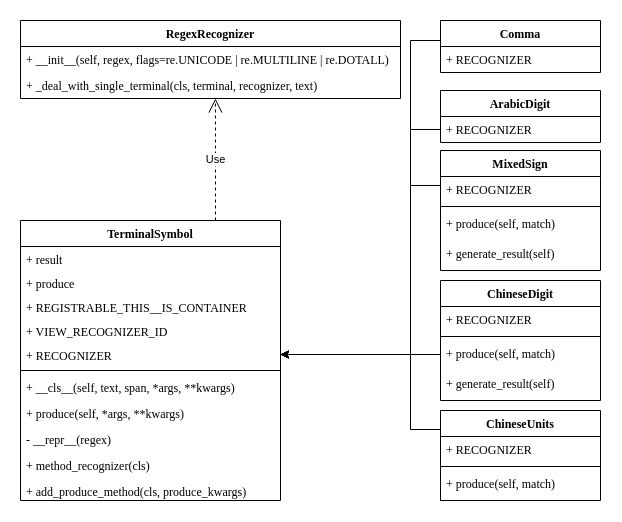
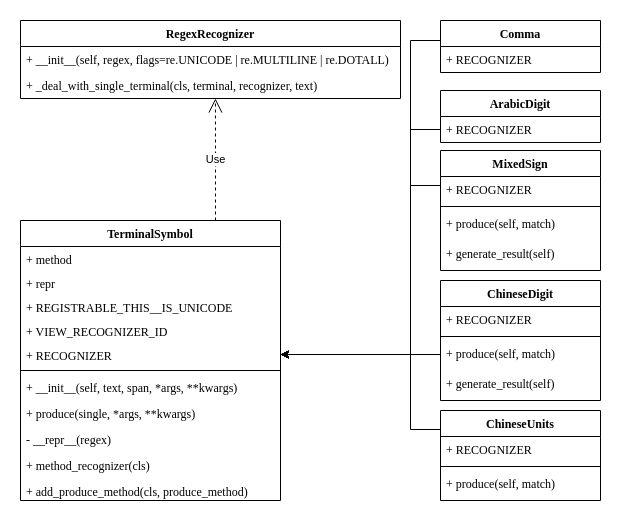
  <mxCell id="0" />
  <mxCell id="1" parent="0" />
  <mxCell id="2" value="ArabicDigit" style="swimlane;fontStyle=1;align=center;verticalAlign=top;childLayout=stackLayout;horizontal=1;startSize=26;horizontalStack=0;resizeParent=1;resizeParentMax=0;resizeLast=0;collapsible=1;marginBottom=0;fontFamily=Times New Roman;" parent="1" vertex="1"><mxGeometry x="440" y="90" width="160" height="52" as="geometry"><mxRectangle y="533" width="100" height="26" as="alternateBounds" /></mxGeometry></mxCell>
  <mxCell id="3" value="+ RECOGNIZER" style="text;strokeColor=none;fillColor=none;align=left;verticalAlign=top;spacingLeft=4;spacingRight=4;overflow=hidden;rotatable=0;points=[[0,0.5],[1,0.5]];portConstraint=eastwest;fontFamily=Times New Roman;" parent="2" vertex="1"><mxGeometry y="26" width="160" height="26" as="geometry" /></mxCell>
  <mxCell id="4" value="MixedSign" style="swimlane;fontStyle=1;align=center;verticalAlign=top;childLayout=stackLayout;horizontal=1;startSize=26;horizontalStack=0;resizeParent=1;resizeParentMax=0;resizeLast=0;collapsible=1;marginBottom=0;fontFamily=Times New Roman;" parent="1" vertex="1"><mxGeometry x="440" y="150" width="160" height="120" as="geometry" /></mxCell>
  <mxCell id="5" value="+ RECOGNIZER" style="text;strokeColor=none;fillColor=none;align=left;verticalAlign=top;spacingLeft=4;spacingRight=4;overflow=hidden;rotatable=0;points=[[0,0.5],[1,0.5]];portConstraint=eastwest;fontFamily=Times New Roman;" parent="4" vertex="1"><mxGeometry y="26" width="160" height="26" as="geometry" /></mxCell>
  <mxCell id="6" value="" style="line;strokeWidth=1;fillColor=none;align=left;verticalAlign=middle;spacingTop=-1;spacingLeft=3;spacingRight=3;rotatable=0;labelPosition=right;points=[];portConstraint=eastwest;fontFamily=Times New Roman;" parent="4" vertex="1"><mxGeometry y="52" width="160" height="8" as="geometry" /></mxCell>
  <mxCell id="7" value="+ produce(self, match)" style="text;strokeColor=none;fillColor=none;align=left;verticalAlign=top;spacingLeft=4;spacingRight=4;overflow=hidden;rotatable=0;points=[[0,0.5],[1,0.5]];portConstraint=eastwest;fontFamily=Times New Roman;" parent="4" vertex="1"><mxGeometry y="60" width="160" height="30" as="geometry" /></mxCell>
  <mxCell id="8" value="+ generate_result(self)" style="text;strokeColor=none;fillColor=none;align=left;verticalAlign=top;spacingLeft=4;spacingRight=4;overflow=hidden;rotatable=0;points=[[0,0.5],[1,0.5]];portConstraint=eastwest;fontFamily=Times New Roman;" parent="4" vertex="1"><mxGeometry y="90" width="160" height="30" as="geometry" /></mxCell>
  <mxCell id="9" style="edgeStyle=orthogonalEdgeStyle;rounded=0;orthogonalLoop=1;jettySize=auto;html=1;exitX=0;exitY=0.5;exitDx=0;exitDy=0;entryX=1;entryY=0.5;entryDx=0;entryDy=0;" parent="1" source="10" target="17" edge="1"><mxGeometry relative="1" as="geometry"><Array as="points"><mxPoint x="410" y="40" /><mxPoint x="410" y="354" /></Array></mxGeometry></mxCell>
  <mxCell id="10" value="Comma" style="swimlane;fontStyle=1;align=center;verticalAlign=top;childLayout=stackLayout;horizontal=1;startSize=26;horizontalStack=0;resizeParent=1;resizeParentMax=0;resizeLast=0;collapsible=1;marginBottom=0;fontFamily=Times New Roman;" parent="1" vertex="1"><mxGeometry x="440" y="20" width="160" height="52" as="geometry" /></mxCell>
  <mxCell id="11" value="+ RECOGNIZER" style="text;strokeColor=none;fillColor=none;align=left;verticalAlign=top;spacingLeft=4;spacingRight=4;overflow=hidden;rotatable=0;points=[[0,0.5],[1,0.5]];portConstraint=eastwest;fontFamily=Times New Roman;" parent="10" vertex="1"><mxGeometry y="26" width="160" height="26" as="geometry" /></mxCell>
  <mxCell id="12" value="TerminalSymbol" style="swimlane;fontStyle=1;align=center;verticalAlign=top;childLayout=stackLayout;horizontal=1;startSize=26;horizontalStack=0;resizeParent=1;resizeParentMax=0;resizeLast=0;collapsible=1;marginBottom=0;fontFamily=Times New Roman;" parent="1" vertex="1"><mxGeometry x="20" y="220" width="260" height="280" as="geometry" /></mxCell>
- <mxCell id="13" value="+ result" style="text;strokeColor=none;fillColor=none;align=left;verticalAlign=top;spacingLeft=4;spacingRight=4;overflow=hidden;rotatable=0;points=[[0,0.5],[1,0.5]];portConstraint=eastwest;fontFamily=Times New Roman;" parent="12" vertex="1"><mxGeometry y="26" width="260" height="24" as="geometry" /></mxCell>
- <mxCell id="14" value="+ produce" style="text;strokeColor=none;fillColor=none;align=left;verticalAlign=top;spacingLeft=4;spacingRight=4;overflow=hidden;rotatable=0;points=[[0,0.5],[1,0.5]];portConstraint=eastwest;fontFamily=Times New Roman;" parent="12" vertex="1"><mxGeometry y="50" width="260" height="24" as="geometry" /></mxCell>
- <mxCell id="15" value="+ REGISTRABLE_THIS__IS_CONTAINER" style="text;strokeColor=none;fillColor=none;align=left;verticalAlign=top;spacingLeft=4;spacingRight=4;overflow=hidden;rotatable=0;points=[[0,0.5],[1,0.5]];portConstraint=eastwest;fontFamily=Times New Roman;" parent="12" vertex="1"><mxGeometry y="74" width="260" height="24" as="geometry" /></mxCell>
+ <mxCell id="13" value="+ method" style="text;strokeColor=none;fillColor=none;align=left;verticalAlign=top;spacingLeft=4;spacingRight=4;overflow=hidden;rotatable=0;points=[[0,0.5],[1,0.5]];portConstraint=eastwest;fontFamily=Times New Roman;" parent="12" vertex="1"><mxGeometry y="26" width="260" height="24" as="geometry" /></mxCell>
+ <mxCell id="14" value="+ repr" style="text;strokeColor=none;fillColor=none;align=left;verticalAlign=top;spacingLeft=4;spacingRight=4;overflow=hidden;rotatable=0;points=[[0,0.5],[1,0.5]];portConstraint=eastwest;fontFamily=Times New Roman;" parent="12" vertex="1"><mxGeometry y="50" width="260" height="24" as="geometry" /></mxCell>
+ <mxCell id="15" value="+ REGISTRABLE_THIS__IS_UNICODE" style="text;strokeColor=none;fillColor=none;align=left;verticalAlign=top;spacingLeft=4;spacingRight=4;overflow=hidden;rotatable=0;points=[[0,0.5],[1,0.5]];portConstraint=eastwest;fontFamily=Times New Roman;" parent="12" vertex="1"><mxGeometry y="74" width="260" height="24" as="geometry" /></mxCell>
  <mxCell id="16" value="+ VIEW_RECOGNIZER_ID" style="text;strokeColor=none;fillColor=none;align=left;verticalAlign=top;spacingLeft=4;spacingRight=4;overflow=hidden;rotatable=0;points=[[0,0.5],[1,0.5]];portConstraint=eastwest;fontFamily=Times New Roman;" parent="12" vertex="1"><mxGeometry y="98" width="260" height="24" as="geometry" /></mxCell>
  <mxCell id="17" value="+ RECOGNIZER" style="text;strokeColor=none;fillColor=none;align=left;verticalAlign=top;spacingLeft=4;spacingRight=4;overflow=hidden;rotatable=0;points=[[0,0.5],[1,0.5]];portConstraint=eastwest;fontFamily=Times New Roman;" parent="12" vertex="1"><mxGeometry y="122" width="260" height="24" as="geometry" /></mxCell>
  <mxCell id="18" value="" style="line;strokeWidth=1;fillColor=none;align=left;verticalAlign=middle;spacingTop=-1;spacingLeft=3;spacingRight=3;rotatable=0;labelPosition=right;points=[];portConstraint=eastwest;fontFamily=Times New Roman;" parent="12" vertex="1"><mxGeometry y="146" width="260" height="8" as="geometry" /></mxCell>
- <mxCell id="19" value="+ __cls__(self, text, span, *args, **kwargs)" style="text;strokeColor=none;fillColor=none;align=left;verticalAlign=top;spacingLeft=4;spacingRight=4;overflow=hidden;rotatable=0;points=[[0,0.5],[1,0.5]];portConstraint=eastwest;fontFamily=Times New Roman;" parent="12" vertex="1"><mxGeometry y="154" width="260" height="26" as="geometry" /></mxCell>
- <mxCell id="20" value="+ produce(self, *args, **kwargs)" style="text;strokeColor=none;fillColor=none;align=left;verticalAlign=top;spacingLeft=4;spacingRight=4;overflow=hidden;rotatable=0;points=[[0,0.5],[1,0.5]];portConstraint=eastwest;fontFamily=Times New Roman;" parent="12" vertex="1"><mxGeometry y="180" width="260" height="26" as="geometry" /></mxCell>
+ <mxCell id="19" value="+ __init__(self, text, span, *args, **kwargs)" style="text;strokeColor=none;fillColor=none;align=left;verticalAlign=top;spacingLeft=4;spacingRight=4;overflow=hidden;rotatable=0;points=[[0,0.5],[1,0.5]];portConstraint=eastwest;fontFamily=Times New Roman;" parent="12" vertex="1"><mxGeometry y="154" width="260" height="26" as="geometry" /></mxCell>
+ <mxCell id="20" value="+ produce(single, *args, **kwargs)" style="text;strokeColor=none;fillColor=none;align=left;verticalAlign=top;spacingLeft=4;spacingRight=4;overflow=hidden;rotatable=0;points=[[0,0.5],[1,0.5]];portConstraint=eastwest;fontFamily=Times New Roman;" parent="12" vertex="1"><mxGeometry y="180" width="260" height="26" as="geometry" /></mxCell>
  <mxCell id="21" value="- __repr__(regex)" style="text;strokeColor=none;fillColor=none;align=left;verticalAlign=top;spacingLeft=4;spacingRight=4;overflow=hidden;rotatable=0;points=[[0,0.5],[1,0.5]];portConstraint=eastwest;fontFamily=Times New Roman;" parent="12" vertex="1"><mxGeometry y="206" width="260" height="26" as="geometry" /></mxCell>
  <mxCell id="22" value="+ method_recognizer(cls)" style="text;strokeColor=none;fillColor=none;align=left;verticalAlign=top;spacingLeft=4;spacingRight=4;overflow=hidden;rotatable=0;points=[[0,0.5],[1,0.5]];portConstraint=eastwest;fontFamily=Times New Roman;" parent="12" vertex="1"><mxGeometry y="232" width="260" height="26" as="geometry" /></mxCell>
- <mxCell id="23" value="+ add_produce_method(cls, produce_kwargs)" style="text;strokeColor=none;fillColor=none;align=left;verticalAlign=top;spacingLeft=4;spacingRight=4;overflow=hidden;rotatable=0;points=[[0,0.5],[1,0.5]];portConstraint=eastwest;fontFamily=Times New Roman;" parent="12" vertex="1"><mxGeometry y="258" width="260" height="22" as="geometry" /></mxCell>
+ <mxCell id="23" value="+ add_produce_method(cls, produce_method)" style="text;strokeColor=none;fillColor=none;align=left;verticalAlign=top;spacingLeft=4;spacingRight=4;overflow=hidden;rotatable=0;points=[[0,0.5],[1,0.5]];portConstraint=eastwest;fontFamily=Times New Roman;" parent="12" vertex="1"><mxGeometry y="258" width="260" height="22" as="geometry" /></mxCell>
  <mxCell id="24" value="ChineseDigit&#10;" style="swimlane;fontStyle=1;align=center;verticalAlign=top;childLayout=stackLayout;horizontal=1;startSize=26;horizontalStack=0;resizeParent=1;resizeParentMax=0;resizeLast=0;collapsible=1;marginBottom=0;fontFamily=Times New Roman;" parent="1" vertex="1"><mxGeometry x="440" y="280" width="160" height="120" as="geometry" /></mxCell>
  <mxCell id="25" value="+ RECOGNIZER" style="text;strokeColor=none;fillColor=none;align=left;verticalAlign=top;spacingLeft=4;spacingRight=4;overflow=hidden;rotatable=0;points=[[0,0.5],[1,0.5]];portConstraint=eastwest;fontFamily=Times New Roman;" parent="24" vertex="1"><mxGeometry y="26" width="160" height="26" as="geometry" /></mxCell>
  <mxCell id="26" value="" style="line;strokeWidth=1;fillColor=none;align=left;verticalAlign=middle;spacingTop=-1;spacingLeft=3;spacingRight=3;rotatable=0;labelPosition=right;points=[];portConstraint=eastwest;fontFamily=Times New Roman;" parent="24" vertex="1"><mxGeometry y="52" width="160" height="8" as="geometry" /></mxCell>
  <mxCell id="27" value="+ produce(self, match)" style="text;strokeColor=none;fillColor=none;align=left;verticalAlign=top;spacingLeft=4;spacingRight=4;overflow=hidden;rotatable=0;points=[[0,0.5],[1,0.5]];portConstraint=eastwest;fontFamily=Times New Roman;" parent="24" vertex="1"><mxGeometry y="60" width="160" height="30" as="geometry" /></mxCell>
  <mxCell id="28" value="+ generate_result(self)" style="text;strokeColor=none;fillColor=none;align=left;verticalAlign=top;spacingLeft=4;spacingRight=4;overflow=hidden;rotatable=0;points=[[0,0.5],[1,0.5]];portConstraint=eastwest;fontFamily=Times New Roman;" parent="24" vertex="1"><mxGeometry y="90" width="160" height="30" as="geometry" /></mxCell>
  <mxCell id="29" value="ChineseUnits" style="swimlane;fontStyle=1;align=center;verticalAlign=top;childLayout=stackLayout;horizontal=1;startSize=26;horizontalStack=0;resizeParent=1;resizeParentMax=0;resizeLast=0;collapsible=1;marginBottom=0;fontFamily=Times New Roman;" parent="1" vertex="1"><mxGeometry x="440" y="410" width="160" height="90" as="geometry" /></mxCell>
  <mxCell id="30" value="+ RECOGNIZER" style="text;strokeColor=none;fillColor=none;align=left;verticalAlign=top;spacingLeft=4;spacingRight=4;overflow=hidden;rotatable=0;points=[[0,0.5],[1,0.5]];portConstraint=eastwest;fontFamily=Times New Roman;" parent="29" vertex="1"><mxGeometry y="26" width="160" height="26" as="geometry" /></mxCell>
  <mxCell id="31" value="" style="line;strokeWidth=1;fillColor=none;align=left;verticalAlign=middle;spacingTop=-1;spacingLeft=3;spacingRight=3;rotatable=0;labelPosition=right;points=[];portConstraint=eastwest;fontFamily=Times New Roman;" parent="29" vertex="1"><mxGeometry y="52" width="160" height="8" as="geometry" /></mxCell>
  <mxCell id="32" value="+ produce(self, match)" style="text;strokeColor=none;fillColor=none;align=left;verticalAlign=top;spacingLeft=4;spacingRight=4;overflow=hidden;rotatable=0;points=[[0,0.5],[1,0.5]];portConstraint=eastwest;fontFamily=Times New Roman;" parent="29" vertex="1"><mxGeometry y="60" width="160" height="30" as="geometry" /></mxCell>
  <mxCell id="33" style="edgeStyle=orthogonalEdgeStyle;rounded=0;orthogonalLoop=1;jettySize=auto;html=1;exitX=0;exitY=0.5;exitDx=0;exitDy=0;entryX=1;entryY=0.5;entryDx=0;entryDy=0;" parent="1" source="3" target="17" edge="1"><mxGeometry relative="1" as="geometry"><mxPoint x="380" y="220" as="targetPoint" /><Array as="points"><mxPoint x="410" y="129" /><mxPoint x="410" y="354" /></Array></mxGeometry></mxCell>
  <mxCell id="34" style="edgeStyle=orthogonalEdgeStyle;rounded=0;orthogonalLoop=1;jettySize=auto;html=1;exitX=0;exitY=0.5;exitDx=0;exitDy=0;entryX=1;entryY=0.5;entryDx=0;entryDy=0;" parent="1" source="7" target="17" edge="1"><mxGeometry relative="1" as="geometry"><Array as="points"><mxPoint x="410" y="185" /><mxPoint x="410" y="354" /></Array></mxGeometry></mxCell>
  <mxCell id="35" style="edgeStyle=orthogonalEdgeStyle;rounded=0;orthogonalLoop=1;jettySize=auto;html=1;exitX=0;exitY=0.5;exitDx=0;exitDy=0;entryX=1;entryY=0.5;entryDx=0;entryDy=0;" parent="1" source="27" target="17" edge="1"><mxGeometry relative="1" as="geometry"><Array as="points"><mxPoint x="440" y="354" /></Array></mxGeometry></mxCell>
  <mxCell id="36" style="edgeStyle=orthogonalEdgeStyle;rounded=0;orthogonalLoop=1;jettySize=auto;html=1;exitX=0;exitY=0.5;exitDx=0;exitDy=0;entryX=1;entryY=0.5;entryDx=0;entryDy=0;" parent="1" source="30" target="17" edge="1"><mxGeometry relative="1" as="geometry"><Array as="points"><mxPoint x="410" y="429" /><mxPoint x="410" y="354" /></Array></mxGeometry></mxCell>
  <mxCell id="37" value="RegexRecognizer" style="swimlane;fontStyle=1;align=center;verticalAlign=top;childLayout=stackLayout;horizontal=1;startSize=26;horizontalStack=0;resizeParent=1;resizeParentMax=0;resizeLast=0;collapsible=1;marginBottom=0;fontFamily=Times New Roman;" vertex="1" parent="1"><mxGeometry x="20" y="20" width="380" height="78" as="geometry" /></mxCell>
  <mxCell id="38" value="+ __init__(self, regex, flags=re.UNICODE | re.MULTILINE | re.DOTALL)" style="text;strokeColor=none;fillColor=none;align=left;verticalAlign=top;spacingLeft=4;spacingRight=4;overflow=hidden;rotatable=0;points=[[0,0.5],[1,0.5]];portConstraint=eastwest;fontFamily=Times New Roman;" vertex="1" parent="37"><mxGeometry y="26" width="380" height="26" as="geometry" /></mxCell>
  <mxCell id="39" value="+ _deal_with_single_terminal(cls, terminal, recognizer, text)" style="text;strokeColor=none;fillColor=none;align=left;verticalAlign=top;spacingLeft=4;spacingRight=4;overflow=hidden;rotatable=0;points=[[0,0.5],[1,0.5]];portConstraint=eastwest;fontFamily=Times New Roman;" vertex="1" parent="37"><mxGeometry y="52" width="380" height="26" as="geometry" /></mxCell>
  <mxCell id="40" value="Use" style="endArrow=open;endSize=12;dashed=1;html=1;entryX=0.513;entryY=1;entryDx=0;entryDy=0;entryPerimeter=0;exitX=0.75;exitY=0;exitDx=0;exitDy=0;" edge="1" parent="1" source="12" target="39"><mxGeometry width="160" relative="1" as="geometry"><mxPoint x="100" y="169.5" as="sourcePoint" /><mxPoint x="260" y="169.5" as="targetPoint" /></mxGeometry></mxCell>
